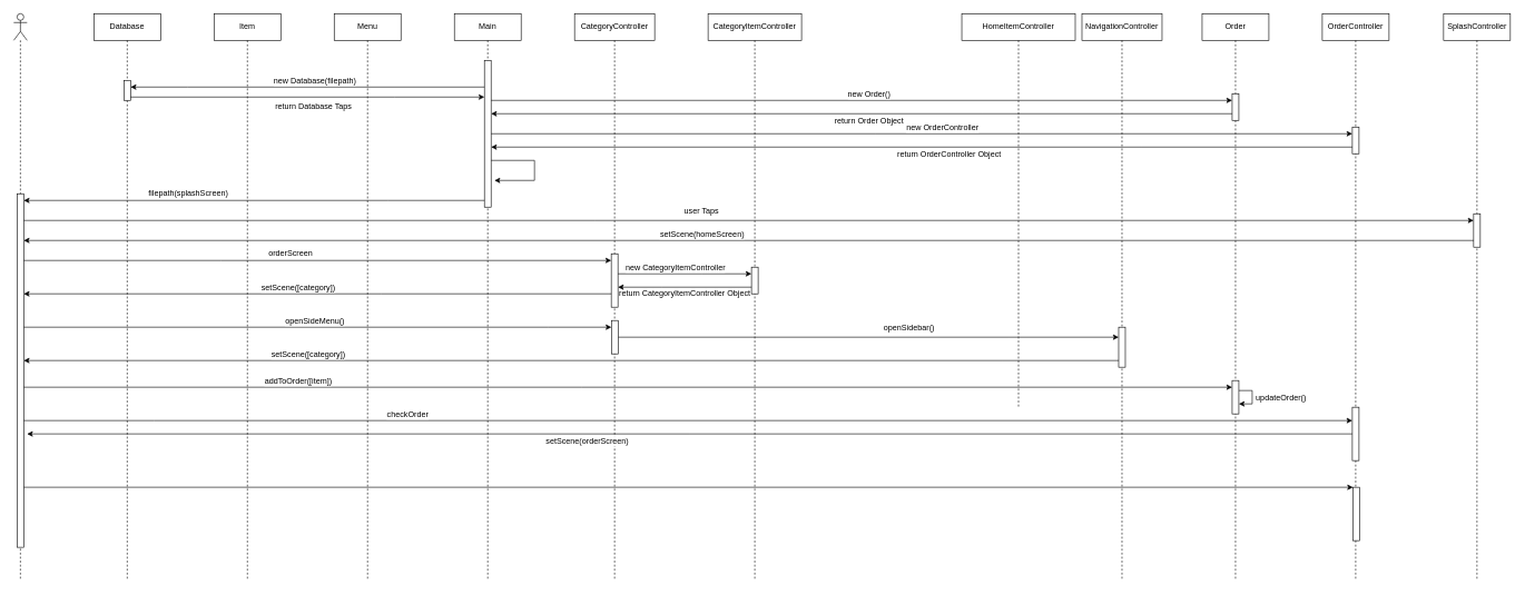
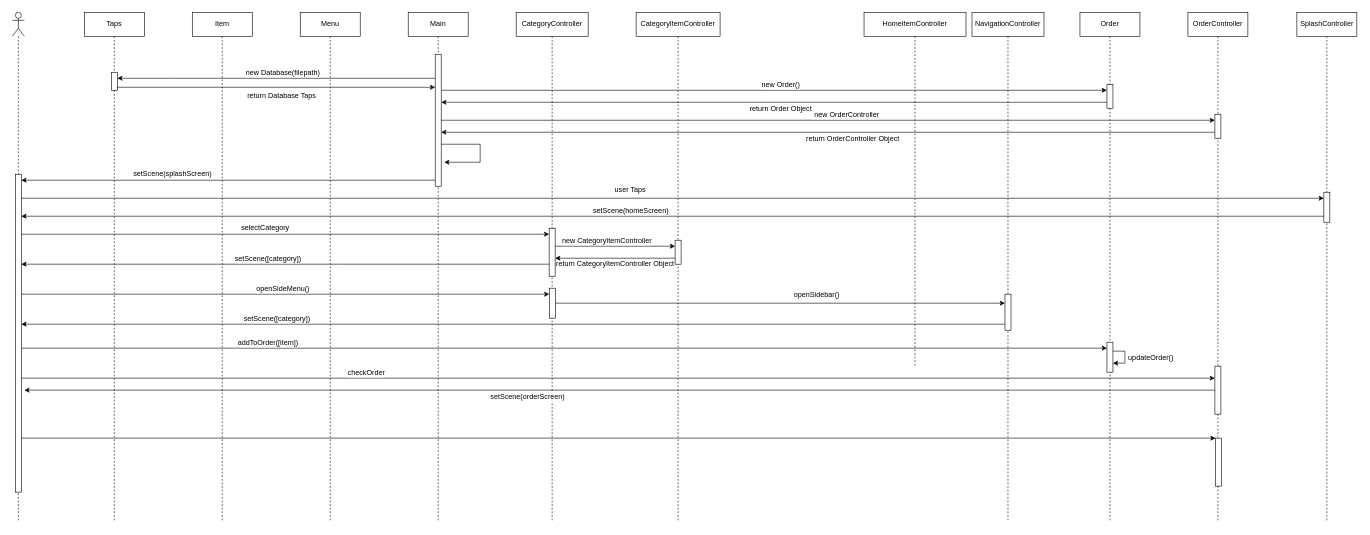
  <mxCell id="0" />
  <mxCell id="1" parent="0" />
  <mxCell id="2" value="" style="shape=umlLifeline;participant=umlActor;perimeter=lifelinePerimeter;whiteSpace=wrap;html=1;container=1;collapsible=0;recursiveResize=0;verticalAlign=top;spacingTop=36;labelBackgroundColor=#ffffff;outlineConnect=0;" vertex="1" parent="1"><mxGeometry x="20" y="20" width="20" height="850" as="geometry" /></mxCell>
  <mxCell id="3" value="" style="html=1;points=[];perimeter=orthogonalPerimeter;" vertex="1" parent="2"><mxGeometry x="5" y="270" width="10" height="530" as="geometry" /></mxCell>
- <mxCell id="4" value="Database" style="shape=umlLifeline;perimeter=lifelinePerimeter;whiteSpace=wrap;html=1;container=1;collapsible=0;recursiveResize=0;outlineConnect=0;" vertex="1" parent="1"><mxGeometry x="140" y="20" width="100" height="850" as="geometry" /></mxCell>
+ <mxCell id="4" value="Taps" style="shape=umlLifeline;perimeter=lifelinePerimeter;whiteSpace=wrap;html=1;container=1;collapsible=0;recursiveResize=0;outlineConnect=0;" vertex="1" parent="1"><mxGeometry x="140" y="20" width="100" height="850" as="geometry" /></mxCell>
  <mxCell id="5" value="" style="html=1;points=[];perimeter=orthogonalPerimeter;" vertex="1" parent="4"><mxGeometry x="45" y="100" width="10" height="30" as="geometry" /></mxCell>
  <mxCell id="6" value="Item" style="shape=umlLifeline;perimeter=lifelinePerimeter;whiteSpace=wrap;html=1;container=1;collapsible=0;recursiveResize=0;outlineConnect=0;" vertex="1" parent="1"><mxGeometry x="320" y="20" width="100" height="850" as="geometry" /></mxCell>
  <mxCell id="7" value="Menu" style="shape=umlLifeline;perimeter=lifelinePerimeter;whiteSpace=wrap;html=1;container=1;collapsible=0;recursiveResize=0;outlineConnect=0;" vertex="1" parent="1"><mxGeometry x="500" y="20" width="100" height="850" as="geometry" /></mxCell>
  <mxCell id="8" value="&lt;div&gt;Main&lt;/div&gt;" style="shape=umlLifeline;perimeter=lifelinePerimeter;whiteSpace=wrap;html=1;container=1;collapsible=0;recursiveResize=0;outlineConnect=0;" vertex="1" parent="1"><mxGeometry x="680" y="20" width="100" height="850" as="geometry" /></mxCell>
  <mxCell id="9" value="" style="html=1;points=[];perimeter=orthogonalPerimeter;" vertex="1" parent="8"><mxGeometry x="45" y="70" width="10" height="220" as="geometry" /></mxCell>
  <mxCell id="10" value="CategoryController" style="shape=umlLifeline;perimeter=lifelinePerimeter;whiteSpace=wrap;html=1;container=1;collapsible=0;recursiveResize=0;outlineConnect=0;" vertex="1" parent="1"><mxGeometry x="860" y="20" width="120" height="850" as="geometry" /></mxCell>
  <mxCell id="11" value="" style="html=1;points=[];perimeter=orthogonalPerimeter;" vertex="1" parent="10"><mxGeometry x="55" y="360" width="10" height="80" as="geometry" /></mxCell>
  <mxCell id="12" value="CategoryItemController" style="shape=umlLifeline;perimeter=lifelinePerimeter;whiteSpace=wrap;html=1;container=1;collapsible=0;recursiveResize=0;outlineConnect=0;" vertex="1" parent="1"><mxGeometry x="1060" y="20" width="140" height="850" as="geometry" /></mxCell>
  <mxCell id="13" value="" style="html=1;points=[];perimeter=orthogonalPerimeter;" vertex="1" parent="12"><mxGeometry x="65" y="380" width="10" height="40" as="geometry" /></mxCell>
  <mxCell id="14" value="HomeItemController" style="shape=umlLifeline;perimeter=lifelinePerimeter;whiteSpace=wrap;html=1;container=1;collapsible=0;recursiveResize=0;outlineConnect=0;" vertex="1" parent="1"><mxGeometry x="1440" y="20" width="170" height="590" as="geometry" /></mxCell>
  <mxCell id="15" value="NavigationController" style="shape=umlLifeline;perimeter=lifelinePerimeter;whiteSpace=wrap;html=1;container=1;collapsible=0;recursiveResize=0;outlineConnect=0;" vertex="1" parent="1"><mxGeometry x="1620" y="20" width="120" height="850" as="geometry" /></mxCell>
  <mxCell id="16" value="" style="html=1;points=[];perimeter=orthogonalPerimeter;" vertex="1" parent="15"><mxGeometry x="55" y="470" width="10" height="60" as="geometry" /></mxCell>
  <mxCell id="17" value="Order" style="shape=umlLifeline;perimeter=lifelinePerimeter;whiteSpace=wrap;html=1;container=1;collapsible=0;recursiveResize=0;outlineConnect=0;" vertex="1" parent="1"><mxGeometry x="1800" y="20" width="100" height="850" as="geometry" /></mxCell>
  <mxCell id="18" value="" style="html=1;points=[];perimeter=orthogonalPerimeter;" vertex="1" parent="17"><mxGeometry x="45" y="120" width="10" height="40" as="geometry" /></mxCell>
  <mxCell id="19" value="" style="html=1;points=[];perimeter=orthogonalPerimeter;" vertex="1" parent="17"><mxGeometry x="45" y="550" width="10" height="50" as="geometry" /></mxCell>
  <mxCell id="20" style="edgeStyle=orthogonalEdgeStyle;rounded=0;orthogonalLoop=1;jettySize=auto;html=1;" edge="1" parent="17" source="19" target="19"><mxGeometry relative="1" as="geometry" /></mxCell>
  <mxCell id="21" value="updateOrder()" style="text;html=1;resizable=0;points=[];align=center;verticalAlign=middle;labelBackgroundColor=#ffffff;" vertex="1" connectable="0" parent="20"><mxGeometry x="-0.569" y="3" relative="1" as="geometry"><mxPoint x="49.5" y="13" as="offset" /></mxGeometry></mxCell>
  <mxCell id="22" value="OrderController" style="shape=umlLifeline;perimeter=lifelinePerimeter;whiteSpace=wrap;html=1;container=1;collapsible=0;recursiveResize=0;outlineConnect=0;" vertex="1" parent="1"><mxGeometry x="1980" y="20" width="100" height="850" as="geometry" /></mxCell>
  <mxCell id="23" value="" style="html=1;points=[];perimeter=orthogonalPerimeter;" vertex="1" parent="22"><mxGeometry x="45" y="170" width="10" height="40" as="geometry" /></mxCell>
  <mxCell id="24" value="" style="html=1;points=[];perimeter=orthogonalPerimeter;" vertex="1" parent="22"><mxGeometry x="46" y="710" width="10" height="80" as="geometry" /></mxCell>
  <mxCell id="25" value="SplashController" style="shape=umlLifeline;perimeter=lifelinePerimeter;whiteSpace=wrap;html=1;container=1;collapsible=0;recursiveResize=0;outlineConnect=0;" vertex="1" parent="1"><mxGeometry x="2161.667" y="20" width="100" height="850" as="geometry" /></mxCell>
  <mxCell id="26" value="" style="html=1;points=[];perimeter=orthogonalPerimeter;" vertex="1" parent="25"><mxGeometry x="45" y="300" width="10" height="50" as="geometry" /></mxCell>
  <mxCell id="27" style="edgeStyle=orthogonalEdgeStyle;rounded=0;orthogonalLoop=1;jettySize=auto;html=1;" edge="1" parent="1" source="9" target="5"><mxGeometry relative="1" as="geometry"><Array as="points"><mxPoint x="280" y="130" /><mxPoint x="280" y="130" /></Array></mxGeometry></mxCell>
  <mxCell id="28" value="new Database(filepath)" style="text;html=1;resizable=0;points=[];align=center;verticalAlign=middle;labelBackgroundColor=#ffffff;" vertex="1" connectable="0" parent="27"><mxGeometry x="0.679" y="-190" relative="1" as="geometry"><mxPoint x="190" y="180" as="offset" /></mxGeometry></mxCell>
  <mxCell id="29" style="edgeStyle=orthogonalEdgeStyle;rounded=0;orthogonalLoop=1;jettySize=auto;html=1;" edge="1" parent="1" source="5" target="9"><mxGeometry relative="1" as="geometry"><Array as="points"><mxPoint x="590" y="145" /><mxPoint x="590" y="145" /></Array></mxGeometry></mxCell>
  <mxCell id="30" style="edgeStyle=orthogonalEdgeStyle;rounded=0;orthogonalLoop=1;jettySize=auto;html=1;" edge="1" parent="1" source="9" target="18"><mxGeometry relative="1" as="geometry"><mxPoint x="1832.571" y="170" as="targetPoint" /><Array as="points"><mxPoint x="1570" y="150" /><mxPoint x="1570" y="150" /></Array></mxGeometry></mxCell>
  <mxCell id="31" value="new Order()" style="text;html=1;resizable=0;points=[];align=center;verticalAlign=middle;labelBackgroundColor=#ffffff;" vertex="1" connectable="0" parent="30"><mxGeometry x="0.505" y="-273" relative="1" as="geometry"><mxPoint x="-270" y="-283" as="offset" /></mxGeometry></mxCell>
  <mxCell id="32" style="edgeStyle=orthogonalEdgeStyle;rounded=0;orthogonalLoop=1;jettySize=auto;html=1;" edge="1" parent="1" source="18" target="9"><mxGeometry relative="1" as="geometry"><mxPoint x="715" y="160" as="targetPoint" /><Array as="points"><mxPoint x="1470" y="170" /><mxPoint x="1470" y="170" /></Array></mxGeometry></mxCell>
  <mxCell id="33" value="return Order Object" style="text;html=1;resizable=0;points=[];align=center;verticalAlign=middle;labelBackgroundColor=#ffffff;" vertex="1" connectable="0" parent="32"><mxGeometry x="-0.022" relative="1" as="geometry"><mxPoint x="-2" y="10" as="offset" /></mxGeometry></mxCell>
  <mxCell id="34" style="edgeStyle=orthogonalEdgeStyle;rounded=0;orthogonalLoop=1;jettySize=auto;html=1;" edge="1" parent="1" source="9" target="23"><mxGeometry relative="1" as="geometry"><mxPoint x="2093.333" y="200" as="targetPoint" /><Array as="points"><mxPoint x="1310" y="200" /><mxPoint x="1310" y="200" /></Array></mxGeometry></mxCell>
  <mxCell id="35" value="new OrderController" style="text;html=1;resizable=0;points=[];align=center;verticalAlign=middle;labelBackgroundColor=#ffffff;" vertex="1" connectable="0" parent="34"><mxGeometry x="0.026" y="-1" relative="1" as="geometry"><mxPoint x="13" y="-11" as="offset" /></mxGeometry></mxCell>
  <mxCell id="36" style="edgeStyle=orthogonalEdgeStyle;rounded=0;orthogonalLoop=1;jettySize=auto;html=1;" edge="1" parent="1" source="23" target="9"><mxGeometry relative="1" as="geometry"><Array as="points"><mxPoint x="1710" y="220" /><mxPoint x="1710" y="220" /></Array></mxGeometry></mxCell>
  <mxCell id="37" value="return OrderController Object" style="text;html=1;resizable=0;points=[];align=center;verticalAlign=middle;labelBackgroundColor=#ffffff;" vertex="1" connectable="0" parent="36"><mxGeometry x="-0.059" relative="1" as="geometry"><mxPoint x="2" y="10" as="offset" /></mxGeometry></mxCell>
  <mxCell id="38" value="return Database Taps" style="text;html=1;resizable=0;points=[];autosize=1;align=left;verticalAlign=top;spacingTop=-4;" vertex="1" parent="1"><mxGeometry x="410" y="150" width="140" height="20" as="geometry" /></mxCell>
  <mxCell id="39" style="edgeStyle=orthogonalEdgeStyle;rounded=0;orthogonalLoop=1;jettySize=auto;html=1;" edge="1" parent="1" source="9"><mxGeometry relative="1" as="geometry"><mxPoint x="740" y="270" as="targetPoint" /><Array as="points"><mxPoint x="800" y="240" /><mxPoint x="800" y="270" /></Array></mxGeometry></mxCell>
  <mxCell id="40" style="edgeStyle=orthogonalEdgeStyle;rounded=0;orthogonalLoop=1;jettySize=auto;html=1;" edge="1" parent="1" source="9" target="3"><mxGeometry relative="1" as="geometry"><mxPoint x="40" y="208" as="targetPoint" /><Array as="points"><mxPoint x="580" y="300" /><mxPoint x="580" y="300" /></Array></mxGeometry></mxCell>
- <mxCell id="41" value="filepath(splashScreen)" style="text;html=1;resizable=0;points=[];autosize=1;align=left;verticalAlign=top;spacingTop=-4;" vertex="1" parent="1"><mxGeometry x="220" y="280" width="150" height="20" as="geometry" /></mxCell>
+ <mxCell id="41" value="setScene(splashScreen)" style="text;html=1;resizable=0;points=[];autosize=1;align=left;verticalAlign=top;spacingTop=-4;" vertex="1" parent="1"><mxGeometry x="220" y="280" width="150" height="20" as="geometry" /></mxCell>
  <mxCell id="42" style="edgeStyle=orthogonalEdgeStyle;rounded=0;orthogonalLoop=1;jettySize=auto;html=1;" edge="1" parent="1" source="3" target="26"><mxGeometry relative="1" as="geometry"><mxPoint x="2192" y="320" as="targetPoint" /><Array as="points"><mxPoint x="890" y="330" /><mxPoint x="890" y="330" /></Array></mxGeometry></mxCell>
  <mxCell id="43" value="user Taps" style="text;html=1;resizable=0;points=[];align=center;verticalAlign=middle;labelBackgroundColor=#ffffff;" vertex="1" connectable="0" parent="42"><mxGeometry x="-0.064" relative="1" as="geometry"><mxPoint x="-2" y="-15" as="offset" /></mxGeometry></mxCell>
  <mxCell id="44" style="edgeStyle=orthogonalEdgeStyle;rounded=0;orthogonalLoop=1;jettySize=auto;html=1;" edge="1" parent="1" source="26" target="3"><mxGeometry relative="1" as="geometry"><mxPoint x="89" y="370" as="targetPoint" /><Array as="points"><mxPoint x="1310" y="360" /><mxPoint x="1310" y="360" /></Array></mxGeometry></mxCell>
  <mxCell id="45" value="setScene(homeScreen)" style="text;html=1;resizable=0;points=[];align=center;verticalAlign=middle;labelBackgroundColor=#ffffff;" vertex="1" connectable="0" parent="44"><mxGeometry x="0.085" y="2" relative="1" as="geometry"><mxPoint x="21.5" y="-12" as="offset" /></mxGeometry></mxCell>
  <mxCell id="46" style="edgeStyle=orthogonalEdgeStyle;rounded=0;orthogonalLoop=1;jettySize=auto;html=1;" edge="1" parent="1" source="3" target="11"><mxGeometry relative="1" as="geometry"><mxPoint x="913" y="420" as="targetPoint" /><Array as="points"><mxPoint x="330" y="390" /><mxPoint x="330" y="390" /></Array></mxGeometry></mxCell>
- <mxCell id="47" value="orderScreen" style="text;html=1;resizable=0;points=[];autosize=1;align=left;verticalAlign=top;spacingTop=-4;" vertex="1" parent="1"><mxGeometry x="400" y="370" width="90" height="20" as="geometry" /></mxCell>
+ <mxCell id="47" value="selectCategory" style="text;html=1;resizable=0;points=[];autosize=1;align=left;verticalAlign=top;spacingTop=-4;" vertex="1" parent="1"><mxGeometry x="400" y="370" width="90" height="20" as="geometry" /></mxCell>
  <mxCell id="48" style="edgeStyle=orthogonalEdgeStyle;rounded=0;orthogonalLoop=1;jettySize=auto;html=1;" edge="1" parent="1" source="11" target="13"><mxGeometry relative="1" as="geometry"><Array as="points"><mxPoint x="1050" y="410" /><mxPoint x="1050" y="410" /></Array></mxGeometry></mxCell>
  <mxCell id="49" value="new CategoryItemController" style="text;html=1;resizable=0;points=[];align=center;verticalAlign=middle;labelBackgroundColor=#ffffff;" vertex="1" connectable="0" parent="48"><mxGeometry x="0.25" y="-47" relative="1" as="geometry"><mxPoint x="-40" y="-57" as="offset" /></mxGeometry></mxCell>
  <mxCell id="50" style="edgeStyle=orthogonalEdgeStyle;rounded=0;orthogonalLoop=1;jettySize=auto;html=1;" edge="1" parent="1" source="13" target="11"><mxGeometry relative="1" as="geometry"><Array as="points"><mxPoint x="990" y="430" /><mxPoint x="990" y="430" /></Array></mxGeometry></mxCell>
  <mxCell id="51" value="return CategoryItemController Object" style="text;html=1;resizable=0;points=[];autosize=1;align=left;verticalAlign=top;spacingTop=-4;" vertex="1" parent="1"><mxGeometry x="925" y="430" width="210" height="20" as="geometry" /></mxCell>
  <mxCell id="52" style="edgeStyle=orthogonalEdgeStyle;rounded=0;orthogonalLoop=1;jettySize=auto;html=1;" edge="1" parent="1" source="11" target="3"><mxGeometry relative="1" as="geometry"><Array as="points"><mxPoint x="570" y="440" /><mxPoint x="570" y="440" /></Array></mxGeometry></mxCell>
  <mxCell id="53" value="setScene([category])" style="text;html=1;resizable=0;points=[];align=center;verticalAlign=middle;labelBackgroundColor=#ffffff;" vertex="1" connectable="0" parent="52"><mxGeometry x="0.148" y="2" relative="1" as="geometry"><mxPoint x="35" y="-12" as="offset" /></mxGeometry></mxCell>
  <mxCell id="54" style="edgeStyle=orthogonalEdgeStyle;rounded=0;orthogonalLoop=1;jettySize=auto;html=1;" edge="1" parent="1" source="56" target="16"><mxGeometry relative="1" as="geometry"><mxPoint x="1300" y="500" as="targetPoint" /><Array as="points"><mxPoint x="1510" y="505" /><mxPoint x="1510" y="505" /></Array></mxGeometry></mxCell>
  <mxCell id="55" value="openSidebar()" style="text;html=1;resizable=0;points=[];align=center;verticalAlign=middle;labelBackgroundColor=#ffffff;" vertex="1" connectable="0" parent="54"><mxGeometry x="0.56" y="-150" relative="1" as="geometry"><mxPoint x="-150" y="-165" as="offset" /></mxGeometry></mxCell>
  <mxCell id="56" value="" style="html=1;points=[];perimeter=orthogonalPerimeter;" vertex="1" parent="1"><mxGeometry x="915.241" y="480" width="10" height="50" as="geometry" /></mxCell>
  <mxCell id="57" style="edgeStyle=orthogonalEdgeStyle;rounded=0;orthogonalLoop=1;jettySize=auto;html=1;" edge="1" parent="1" source="3" target="56"><mxGeometry relative="1" as="geometry"><mxPoint x="1680" y="530" as="targetPoint" /><mxPoint x="35" y="425.571" as="sourcePoint" /><Array as="points"><mxPoint x="820" y="490" /><mxPoint x="820" y="490" /></Array></mxGeometry></mxCell>
  <mxCell id="58" value="openSideMenu()" style="text;html=1;resizable=0;points=[];align=center;verticalAlign=middle;labelBackgroundColor=#ffffff;" vertex="1" connectable="0" parent="57"><mxGeometry x="-0.014" y="-2" relative="1" as="geometry"><mxPoint x="1" y="-12" as="offset" /></mxGeometry></mxCell>
  <mxCell id="59" style="edgeStyle=orthogonalEdgeStyle;rounded=0;orthogonalLoop=1;jettySize=auto;html=1;" edge="1" parent="1" source="16" target="3"><mxGeometry relative="1" as="geometry"><Array as="points"><mxPoint x="1500" y="540" /><mxPoint x="1500" y="540" /></Array></mxGeometry></mxCell>
  <mxCell id="60" value="setScene([category])" style="text;html=1;resizable=0;points=[];align=center;verticalAlign=middle;labelBackgroundColor=#ffffff;" vertex="1" connectable="0" parent="59"><mxGeometry x="0.474" y="-2" relative="1" as="geometry"><mxPoint x="-6" y="-8" as="offset" /></mxGeometry></mxCell>
  <mxCell id="61" style="edgeStyle=orthogonalEdgeStyle;rounded=0;orthogonalLoop=1;jettySize=auto;html=1;" edge="1" parent="1" source="3" target="19"><mxGeometry relative="1" as="geometry"><mxPoint x="1861.176" y="580" as="targetPoint" /><Array as="points"><mxPoint x="870" y="580" /><mxPoint x="870" y="580" /></Array></mxGeometry></mxCell>
  <mxCell id="62" value="addToOrder([item])" style="text;html=1;resizable=0;points=[];align=center;verticalAlign=middle;labelBackgroundColor=#ffffff;" vertex="1" connectable="0" parent="61"><mxGeometry x="-0.077" y="-422" relative="1" as="geometry"><mxPoint x="-425" y="-432" as="offset" /></mxGeometry></mxCell>
  <mxCell id="63" style="edgeStyle=orthogonalEdgeStyle;rounded=0;orthogonalLoop=1;jettySize=auto;html=1;" edge="1" parent="1" source="65"><mxGeometry relative="1" as="geometry"><mxPoint x="40" y="650" as="targetPoint" /></mxGeometry></mxCell>
  <mxCell id="64" value="setScene(orderScreen)" style="text;html=1;resizable=0;points=[];align=center;verticalAlign=middle;labelBackgroundColor=#ffffff;" vertex="1" connectable="0" parent="63"><mxGeometry x="0.158" y="3" relative="1" as="geometry"><mxPoint x="3.5" y="7" as="offset" /></mxGeometry></mxCell>
  <mxCell id="65" value="" style="html=1;points=[];perimeter=orthogonalPerimeter;" vertex="1" parent="1"><mxGeometry x="2025" y="610" width="10" height="80" as="geometry" /></mxCell>
  <mxCell id="66" style="edgeStyle=orthogonalEdgeStyle;rounded=0;orthogonalLoop=1;jettySize=auto;html=1;" edge="1" parent="1" source="3" target="65"><mxGeometry relative="1" as="geometry"><mxPoint x="2065.857" y="619.857" as="targetPoint" /><mxPoint x="35" y="619.857" as="sourcePoint" /><Array as="points"><mxPoint x="230" y="630" /><mxPoint x="230" y="630" /></Array></mxGeometry></mxCell>
  <mxCell id="67" value="&lt;div&gt;checkOrder&lt;/div&gt;" style="text;html=1;resizable=0;points=[];align=center;verticalAlign=middle;labelBackgroundColor=#ffffff;" vertex="1" connectable="0" parent="66"><mxGeometry x="-0.419" y="-1" relative="1" as="geometry"><mxPoint x="-3.5" y="-11" as="offset" /></mxGeometry></mxCell>
  <mxCell id="68" style="edgeStyle=orthogonalEdgeStyle;rounded=0;orthogonalLoop=1;jettySize=auto;html=1;" edge="1" parent="1" source="3" target="24"><mxGeometry relative="1" as="geometry"><mxPoint x="1990" y="750" as="targetPoint" /><Array as="points"><mxPoint x="30" y="740" /></Array></mxGeometry></mxCell>
